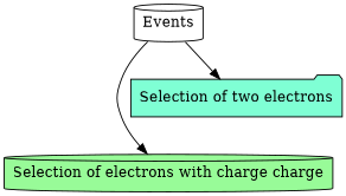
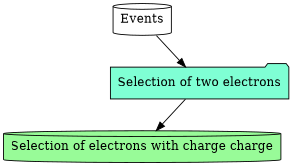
  digraph {
    node [shape=cylinder style=filled]
    n1 [fillcolor=palegreen label="Selection of electrons with charge charge"]
    n2 [fillcolor=aquamarine label="Selection of two electrons" shape=folder]
    n3 [fillcolor=white label=Events]
-   n3 -> n1
+   n2 -> n1
    n3 -> n2
  }
